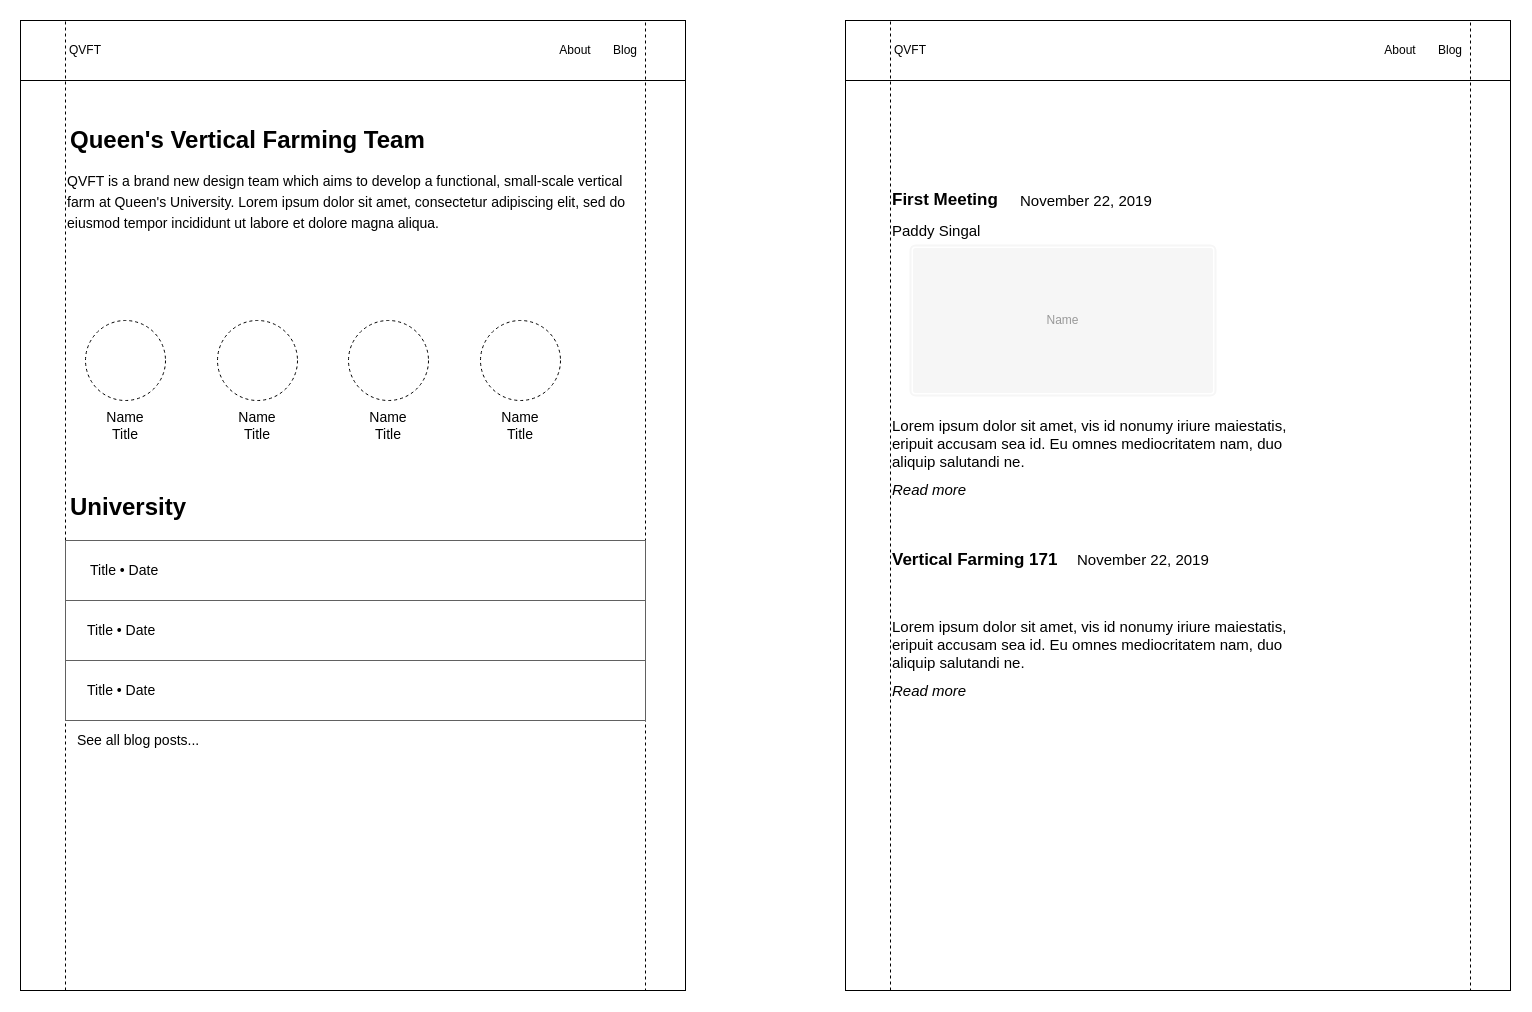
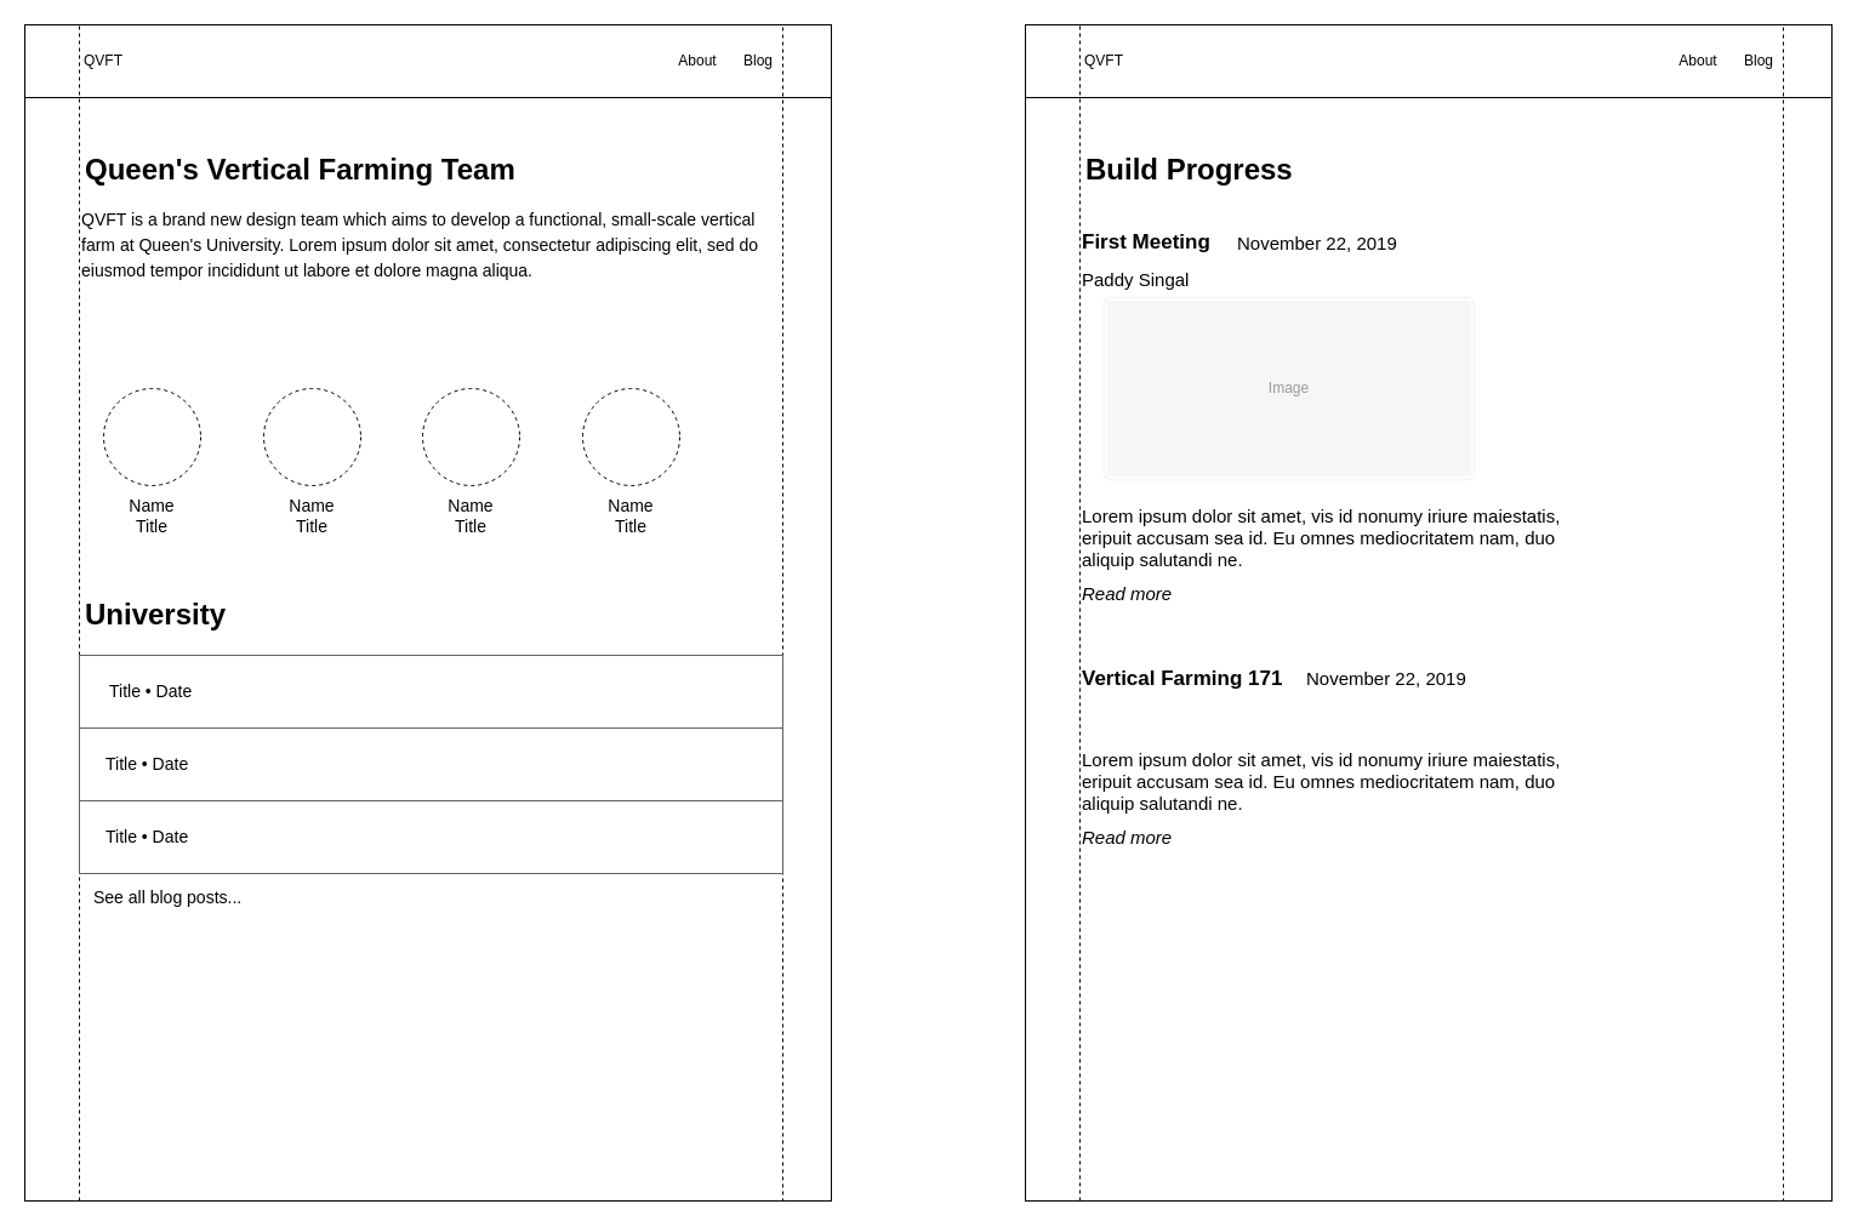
  <mxCell id="0" />
  <mxCell id="1" parent="0" />
  <mxCell id="2" value="" style="rounded=0;whiteSpace=wrap;html=1;" parent="1" vertex="1"><mxGeometry x="20" y="20" width="665" height="970" as="geometry" /></mxCell>
  <mxCell id="3" value="" style="rounded=0;whiteSpace=wrap;html=1;" parent="1" vertex="1"><mxGeometry x="20" y="20" width="665" height="60" as="geometry" /></mxCell>
  <mxCell id="4" value="QVFT" style="text;html=1;strokeColor=none;fillColor=none;align=center;verticalAlign=middle;whiteSpace=wrap;rounded=0;" parent="1" vertex="1"><mxGeometry x="45" y="40" width="80" height="20" as="geometry" /></mxCell>
  <mxCell id="5" value="Blog" style="text;html=1;strokeColor=none;fillColor=none;align=center;verticalAlign=middle;whiteSpace=wrap;rounded=0;" parent="1" vertex="1"><mxGeometry x="605" y="40" width="40" height="20" as="geometry" /></mxCell>
  <mxCell id="6" value="About" style="text;html=1;strokeColor=none;fillColor=none;align=center;verticalAlign=middle;whiteSpace=wrap;rounded=0;" parent="1" vertex="1"><mxGeometry x="555" y="40" width="40" height="20" as="geometry" /></mxCell>
  <mxCell id="7" value="" style="rounded=0;whiteSpace=wrap;html=1;fillColor=none;dashed=1;" parent="1" vertex="1"><mxGeometry x="65" y="20" width="580" height="970" as="geometry" /></mxCell>
  <mxCell id="8" value="&lt;h1&gt;Queen's Vertical Farming Team&lt;/h1&gt;" style="text;html=1;strokeColor=none;fillColor=none;spacing=5;spacingTop=-20;whiteSpace=wrap;overflow=hidden;rounded=0;dashed=1;" parent="1" vertex="1"><mxGeometry x="65" y="120" width="580" height="40" as="geometry" /></mxCell>
  <mxCell id="9" value="&lt;p style=&quot;line-height: 150%&quot;&gt;QVFT is a brand new design team which aims to develop a functional, small-scale vertical farm at Queen's University. Lorem ipsum dolor sit amet, consectetur adipiscing elit, sed do eiusmod tempor incididunt ut labore et dolore magna aliqua.&lt;/p&gt;" style="text;html=1;strokeColor=none;fillColor=none;align=left;verticalAlign=top;whiteSpace=wrap;rounded=0;dashed=1;fontSize=14;" parent="1" vertex="1"><mxGeometry x="65" y="150" width="580" height="100" as="geometry" /></mxCell>
  <mxCell id="10" value="" style="ellipse;whiteSpace=wrap;html=1;aspect=fixed;dashed=1;fillColor=none;fontSize=14;align=left;" parent="1" vertex="1"><mxGeometry x="85" y="320" width="80" height="80" as="geometry" /></mxCell>
  <mxCell id="11" value="" style="ellipse;whiteSpace=wrap;html=1;aspect=fixed;dashed=1;fillColor=none;fontSize=14;align=left;" parent="1" vertex="1"><mxGeometry x="217" y="320" width="80" height="80" as="geometry" /></mxCell>
  <mxCell id="12" value="" style="ellipse;whiteSpace=wrap;html=1;aspect=fixed;dashed=1;fillColor=none;fontSize=14;align=left;" parent="1" vertex="1"><mxGeometry x="348" y="320" width="80" height="80" as="geometry" /></mxCell>
  <mxCell id="13" value="" style="ellipse;whiteSpace=wrap;html=1;aspect=fixed;dashed=1;fillColor=none;fontSize=14;align=left;" parent="1" vertex="1"><mxGeometry x="480" y="320" width="80" height="80" as="geometry" /></mxCell>
  <mxCell id="14" value="&lt;div&gt;Name&lt;/div&gt;&lt;div&gt;Title&lt;br&gt;&lt;/div&gt;" style="text;html=1;strokeColor=none;fillColor=none;align=center;verticalAlign=middle;whiteSpace=wrap;rounded=0;dashed=1;fontSize=14;flipH=0;" parent="1" vertex="1"><mxGeometry x="100" y="410" width="50" height="30" as="geometry" /></mxCell>
  <mxCell id="15" value="&lt;div&gt;Name&lt;/div&gt;&lt;div&gt;Title&lt;br&gt;&lt;/div&gt;" style="text;html=1;strokeColor=none;fillColor=none;align=center;verticalAlign=middle;whiteSpace=wrap;rounded=0;dashed=1;fontSize=14;flipH=0;" parent="1" vertex="1"><mxGeometry x="232" y="410" width="50" height="30" as="geometry" /></mxCell>
  <mxCell id="16" value="&lt;div&gt;Name&lt;/div&gt;&lt;div&gt;Title&lt;br&gt;&lt;/div&gt;" style="text;html=1;strokeColor=none;fillColor=none;align=center;verticalAlign=middle;whiteSpace=wrap;rounded=0;dashed=1;fontSize=14;flipH=0;" parent="1" vertex="1"><mxGeometry x="363" y="410" width="50" height="30" as="geometry" /></mxCell>
  <mxCell id="17" value="&lt;div&gt;Name&lt;/div&gt;&lt;div&gt;Title&lt;br&gt;&lt;/div&gt;" style="text;html=1;strokeColor=none;fillColor=none;align=center;verticalAlign=middle;whiteSpace=wrap;rounded=0;dashed=1;fontSize=14;flipH=0;" parent="1" vertex="1"><mxGeometry x="495" y="410" width="50" height="30" as="geometry" /></mxCell>
  <mxCell id="18" value="&lt;br&gt;&lt;div&gt;&lt;b&gt;&lt;font style=&quot;font-size: 24px&quot;&gt;University&lt;/font&gt;&lt;/b&gt;&lt;/div&gt;" style="text;html=1;strokeColor=none;fillColor=none;spacing=5;spacingTop=-20;whiteSpace=wrap;overflow=hidden;rounded=0;dashed=1;" parent="1" vertex="1"><mxGeometry x="65" y="489" width="580" height="60" as="geometry" /></mxCell>
  <mxCell id="19" value="&lt;div align=&quot;left&quot;&gt;See all blog posts...&lt;br&gt;&lt;/div&gt;" style="text;html=1;strokeColor=none;fillColor=none;align=left;verticalAlign=middle;whiteSpace=wrap;rounded=0;dashed=1;fontSize=14;" parent="1" vertex="1"><mxGeometry x="75" y="730" width="405" height="20" as="geometry" /></mxCell>
  <mxCell id="20" value="" style="rounded=0;whiteSpace=wrap;html=1;fontSize=14;align=left;shadow=0;comic=0;strokeColor=#616161;" parent="1" vertex="1"><mxGeometry x="65" y="540" width="580" height="60" as="geometry" /></mxCell>
  <mxCell id="21" value="" style="rounded=0;whiteSpace=wrap;html=1;fontSize=14;align=left;shadow=0;comic=0;strokeColor=#616161;" parent="1" vertex="1"><mxGeometry x="65" y="600" width="580" height="60" as="geometry" /></mxCell>
  <mxCell id="22" value="" style="rounded=0;whiteSpace=wrap;html=1;fontSize=14;align=left;shadow=0;comic=0;strokeColor=#616161;" parent="1" vertex="1"><mxGeometry x="65" y="660" width="580" height="60" as="geometry" /></mxCell>
  <mxCell id="23" value="&lt;div align=&quot;left&quot;&gt;Title • Date&lt;/div&gt;" style="text;html=1;strokeColor=none;fillColor=none;align=left;verticalAlign=middle;whiteSpace=wrap;rounded=0;dashed=1;fontSize=14;" parent="1" vertex="1"><mxGeometry x="87.5" y="560" width="165" height="20" as="geometry" /></mxCell>
  <mxCell id="24" value="&lt;div align=&quot;left&quot;&gt;Title • Date&lt;/div&gt;" style="text;html=1;strokeColor=none;fillColor=none;align=left;verticalAlign=middle;whiteSpace=wrap;rounded=0;dashed=1;fontSize=14;" parent="1" vertex="1"><mxGeometry x="85" y="620" width="165" height="20" as="geometry" /></mxCell>
  <mxCell id="25" value="&lt;div align=&quot;left&quot;&gt;Title • Date&lt;/div&gt;" style="text;html=1;strokeColor=none;fillColor=none;align=left;verticalAlign=middle;whiteSpace=wrap;rounded=0;dashed=1;fontSize=14;" parent="1" vertex="1"><mxGeometry x="85" y="680" width="165" height="20" as="geometry" /></mxCell>
  <mxCell id="26" value="" style="rounded=0;whiteSpace=wrap;html=1;" vertex="1" parent="1"><mxGeometry x="845" y="20" width="665" height="970" as="geometry" /></mxCell>
  <mxCell id="27" value="" style="rounded=0;whiteSpace=wrap;html=1;" vertex="1" parent="1"><mxGeometry x="845" y="20" width="665" height="60" as="geometry" /></mxCell>
  <mxCell id="28" value="QVFT" style="text;html=1;strokeColor=none;fillColor=none;align=center;verticalAlign=middle;whiteSpace=wrap;rounded=0;" vertex="1" parent="1"><mxGeometry x="870" y="40" width="80" height="20" as="geometry" /></mxCell>
  <mxCell id="29" value="Blog" style="text;html=1;strokeColor=none;fillColor=none;align=center;verticalAlign=middle;whiteSpace=wrap;rounded=0;" vertex="1" parent="1"><mxGeometry x="1430" y="40" width="40" height="20" as="geometry" /></mxCell>
  <mxCell id="30" value="About" style="text;html=1;strokeColor=none;fillColor=none;align=center;verticalAlign=middle;whiteSpace=wrap;rounded=0;" vertex="1" parent="1"><mxGeometry x="1380" y="40" width="40" height="20" as="geometry" /></mxCell>
  <mxCell id="31" value="" style="rounded=0;whiteSpace=wrap;html=1;fillColor=none;dashed=1;" vertex="1" parent="1"><mxGeometry x="890" y="20" width="580" height="970" as="geometry" /></mxCell>
+ <mxCell id="32" value="&lt;h1&gt;Build Progress&lt;br&gt;&lt;/h1&gt;" style="text;html=1;strokeColor=none;fillColor=none;spacing=5;spacingTop=-20;whiteSpace=wrap;overflow=hidden;rounded=0;dashed=1;" vertex="1" parent="1"><mxGeometry x="890" y="120" width="580" height="40" as="geometry" /></mxCell>
  <mxCell id="33" value="First Meeting" style="text;html=1;strokeColor=none;fillColor=none;align=left;verticalAlign=middle;whiteSpace=wrap;rounded=0;fontSize=17;fontStyle=1" vertex="1" parent="1"><mxGeometry x="890" y="190" width="150" height="20" as="geometry" /></mxCell>
  <mxCell id="34" value="November 22, 2019" style="text;html=1;strokeColor=none;fillColor=none;align=left;verticalAlign=middle;whiteSpace=wrap;rounded=0;fontSize=15;" vertex="1" parent="1"><mxGeometry x="1017.5" y="190" width="170" height="20" as="geometry" /></mxCell>
  <mxCell id="35" value="&lt;div style=&quot;font-size: 15px;&quot; align=&quot;left&quot;&gt;Paddy Singal&lt;br style=&quot;font-size: 15px;&quot;&gt;&lt;/div&gt;" style="text;html=1;strokeColor=none;fillColor=none;align=left;verticalAlign=middle;whiteSpace=wrap;rounded=0;fontSize=15;" vertex="1" parent="1"><mxGeometry x="890" y="220" width="145" height="20" as="geometry" /></mxCell>
- <mxCell id="36" value="Name" style="html=1;shadow=0;dashed=0;shape=mxgraph.bootstrap.image;align=center;rSize=5;strokeColor=#f6f6f6;fillColor=#f6f6f6;fontColor=#999999;strokeWidth=2;whiteSpace=wrap;" vertex="1" parent="1"><mxGeometry x="910" y="245" width="305" height="150" as="geometry" /></mxCell>
+ <mxCell id="36" value="Image" style="html=1;shadow=0;dashed=0;shape=mxgraph.bootstrap.image;align=center;rSize=5;strokeColor=#f6f6f6;fillColor=#f6f6f6;fontColor=#999999;strokeWidth=2;whiteSpace=wrap;" vertex="1" parent="1"><mxGeometry x="910" y="245" width="305" height="150" as="geometry" /></mxCell>
  <mxCell id="37" value="Lorem ipsum dolor sit amet, vis id nonumy iriure maiestatis, eripuit accusam sea id. Eu omnes mediocritatem nam, duo aliquip salutandi ne." style="text;html=1;strokeColor=none;fillColor=none;align=left;verticalAlign=middle;whiteSpace=wrap;rounded=0;fontSize=15;" vertex="1" parent="1"><mxGeometry x="890" y="410" width="425" height="65" as="geometry" /></mxCell>
  <mxCell id="38" value="Read more" style="text;html=1;strokeColor=none;fillColor=none;align=left;verticalAlign=middle;whiteSpace=wrap;rounded=0;fontSize=15;fontStyle=2" vertex="1" parent="1"><mxGeometry x="890" y="479" width="95" height="20" as="geometry" /></mxCell>
  <mxCell id="39" value="Vertical Farming 171" style="text;html=1;strokeColor=none;fillColor=none;align=left;verticalAlign=middle;whiteSpace=wrap;rounded=0;fontSize=17;fontStyle=1" vertex="1" parent="1"><mxGeometry x="890" y="550" width="173" height="20" as="geometry" /></mxCell>
  <mxCell id="40" value="November 22, 2019" style="text;html=1;strokeColor=none;fillColor=none;align=left;verticalAlign=middle;whiteSpace=wrap;rounded=0;fontSize=15;" vertex="1" parent="1"><mxGeometry x="1075" y="549" width="170" height="20" as="geometry" /></mxCell>
  <mxCell id="41" value="Lorem ipsum dolor sit amet, vis id nonumy iriure maiestatis, eripuit accusam sea id. Eu omnes mediocritatem nam, duo aliquip salutandi ne." style="text;html=1;strokeColor=none;fillColor=none;align=left;verticalAlign=middle;whiteSpace=wrap;rounded=0;fontSize=15;" vertex="1" parent="1"><mxGeometry x="890" y="611" width="425" height="65" as="geometry" /></mxCell>
  <mxCell id="42" value="Read more" style="text;html=1;strokeColor=none;fillColor=none;align=left;verticalAlign=middle;whiteSpace=wrap;rounded=0;fontSize=15;fontStyle=2" vertex="1" parent="1"><mxGeometry x="890" y="680" width="95" height="20" as="geometry" /></mxCell>
